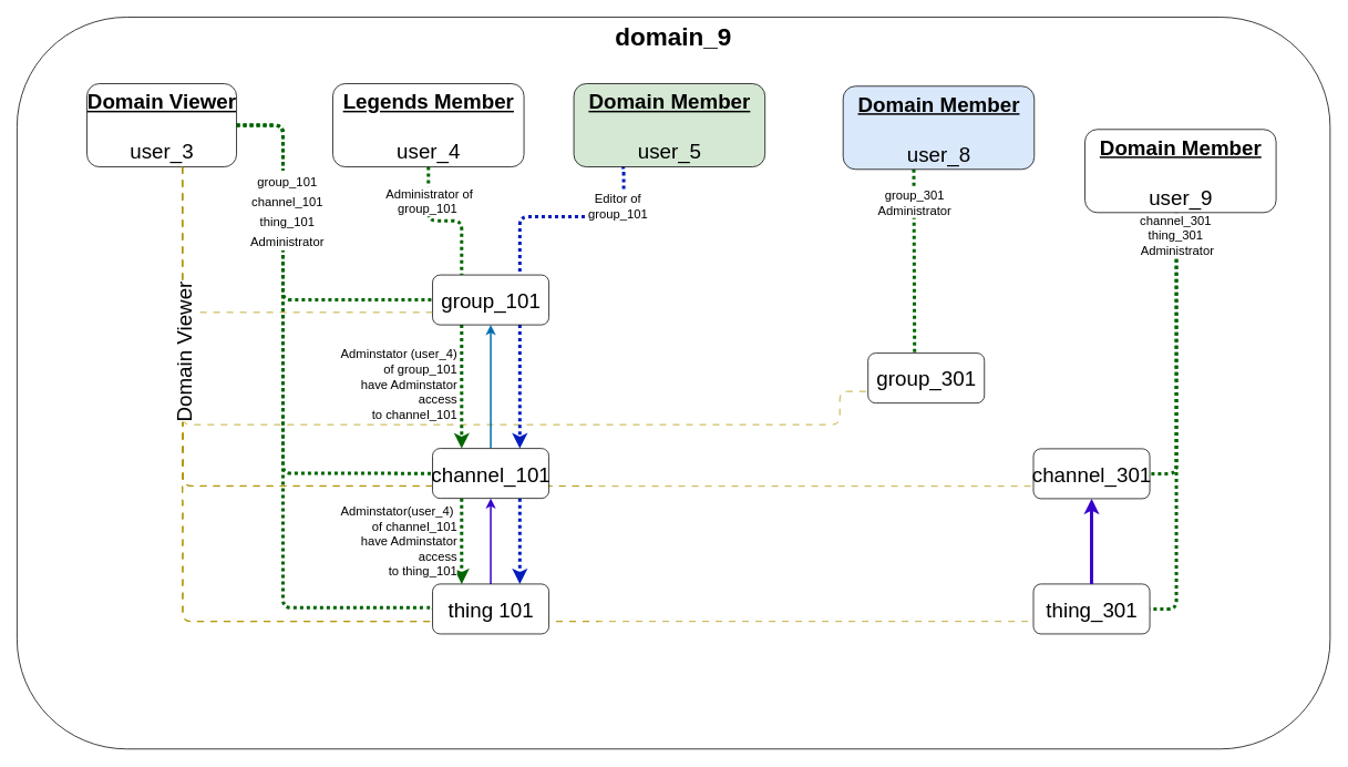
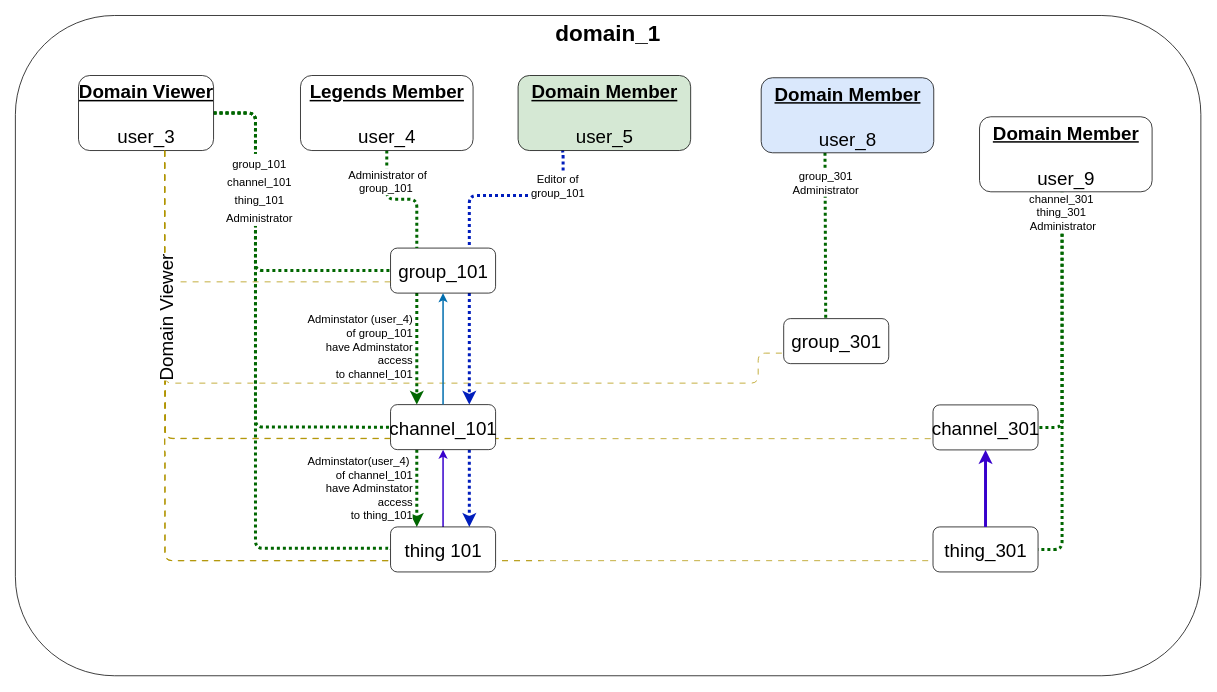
  <mxCell id="0" />
  <mxCell id="1" style="locked=1;" parent="0" />
  <mxCell id="2" style="edgeStyle=none;html=1;entryX=0.5;entryY=0;entryDx=0;entryDy=0;" parent="1" edge="1"><mxGeometry relative="1" as="geometry"><mxPoint x="1186" y="190" as="sourcePoint" /></mxGeometry></mxCell>
  <mxCell id="3" style="edgeStyle=none;html=1;" parent="1" source="49" target="27" edge="1"><mxGeometry relative="1" as="geometry" /></mxCell>
  <mxCell id="4" style="edgeStyle=none;html=1;entryX=0.75;entryY=1;entryDx=0;entryDy=0;strokeWidth=4;" parent="1" target="23" edge="1"><mxGeometry relative="1" as="geometry"><mxPoint x="762.289" y="538.63" as="sourcePoint" /></mxGeometry></mxCell>
  <mxCell id="5" style="edgeStyle=none;html=1;exitX=0.25;exitY=1;exitDx=0;exitDy=0;entryX=0.25;entryY=0;entryDx=0;entryDy=0;" parent="1" source="51" target="52" edge="1"><mxGeometry relative="1" as="geometry" /></mxCell>
  <mxCell id="6" style="edgeStyle=none;html=1;exitX=0.75;exitY=1;exitDx=0;exitDy=0;entryX=0.75;entryY=0;entryDx=0;entryDy=0;" parent="1" source="23" target="27" edge="1"><mxGeometry relative="1" as="geometry" /></mxCell>
  <mxCell id="7" value="Domain_1_container" style="locked=1;" parent="0" />
- <mxCell id="8" value="&lt;font style=&quot;font-size: 30px;&quot;&gt;&lt;b style=&quot;&quot;&gt;domain_9&lt;/b&gt;&lt;/font&gt;" style="rounded=1;whiteSpace=wrap;html=1;verticalAlign=top;fillColor=default;" parent="7" vertex="1"><mxGeometry x="20" y="20" width="1580" height="880" as="geometry" /></mxCell>
+ <mxCell id="8" value="&lt;font style=&quot;font-size: 30px;&quot;&gt;&lt;b style=&quot;&quot;&gt;domain_1&lt;/b&gt;&lt;/font&gt;" style="rounded=1;whiteSpace=wrap;html=1;verticalAlign=top;fillColor=default;" parent="7" vertex="1"><mxGeometry x="20" y="20" width="1580" height="880" as="geometry" /></mxCell>
  <mxCell id="9" value="Domain_1_entities" style="locked=1;" parent="0" />
  <mxCell id="10" value="Domain_1_Users" style="locked=1;" parent="0" />
  <mxCell id="11" style="edgeStyle=orthogonalEdgeStyle;html=1;entryX=0;entryY=0.5;entryDx=0;entryDy=0;dashed=1;dashPattern=1 1;strokeColor=#006600;strokeWidth=4;fontSize=20;endArrow=none;endFill=0;" parent="10" source="19" target="23" edge="1"><mxGeometry relative="1" as="geometry"><Array as="points"><mxPoint x="340" y="150" /><mxPoint x="340" y="360" /></Array></mxGeometry></mxCell>
  <mxCell id="12" style="edgeStyle=orthogonalEdgeStyle;html=1;entryX=0;entryY=0.5;entryDx=0;entryDy=0;dashed=1;dashPattern=1 1;strokeColor=#006600;strokeWidth=4;fontSize=20;endArrow=none;endFill=0;" parent="10" source="19" target="27" edge="1"><mxGeometry relative="1" as="geometry"><Array as="points"><mxPoint x="340" y="150" /><mxPoint x="340" y="569" /></Array></mxGeometry></mxCell>
  <mxCell id="13" style="edgeStyle=orthogonalEdgeStyle;html=1;entryX=0;entryY=0.5;entryDx=0;entryDy=0;dashed=1;dashPattern=1 1;strokeColor=#006600;strokeWidth=4;fontSize=20;endArrow=none;endFill=0;" parent="10" source="19" target="49" edge="1"><mxGeometry relative="1" as="geometry"><Array as="points"><mxPoint x="340" y="150" /><mxPoint x="340" y="730" /><mxPoint x="520" y="730" /></Array></mxGeometry></mxCell>
  <mxCell id="14" value="&lt;font style=&quot;font-size: 15px;&quot;&gt;group_101&lt;br&gt;channel_101&lt;br&gt;thing_101&lt;br&gt;Administrator&lt;/font&gt;" style="edgeLabel;html=1;align=center;verticalAlign=middle;resizable=0;points=[];fontSize=20;" parent="13" vertex="1" connectable="0"><mxGeometry x="-0.525" y="4" relative="1" as="geometry"><mxPoint y="-37" as="offset" /></mxGeometry></mxCell>
  <mxCell id="15" style="edgeStyle=orthogonalEdgeStyle;html=1;entryX=0;entryY=0.75;entryDx=0;entryDy=0;dashed=1;dashPattern=8 8;fillColor=#e3c800;strokeColor=#B09500;endArrow=none;endFill=0;" parent="10" source="19" edge="1"><mxGeometry relative="1" as="geometry"><Array as="points"><mxPoint x="219" y="492" /><mxPoint x="220" y="584" /></Array><mxPoint x="720" y="583.63" as="targetPoint" /></mxGeometry></mxCell>
  <mxCell id="16" style="edgeStyle=orthogonalEdgeStyle;html=1;entryX=0;entryY=0.75;entryDx=0;entryDy=0;dashed=1;dashPattern=8 8;fillColor=#e3c800;strokeColor=#B09500;endArrow=none;endFill=0;" parent="10" source="19" edge="1"><mxGeometry relative="1" as="geometry"><Array as="points"><mxPoint x="219" y="747" /></Array><mxPoint x="720" y="746.63" as="targetPoint" /></mxGeometry></mxCell>
  <mxCell id="17" style="edgeStyle=orthogonalEdgeStyle;html=1;entryX=0;entryY=0.75;entryDx=0;entryDy=0;dashed=1;dashPattern=8 8;strokeColor=#B09500;strokeWidth=1;fontSize=15;endArrow=none;endFill=0;fillColor=#e3c800;" parent="10" source="19" target="51" edge="1"><mxGeometry relative="1" as="geometry"><Array as="points"><mxPoint x="219" y="510" /><mxPoint x="1010" y="510" /><mxPoint x="1010" y="470" /><mxPoint x="1060" y="470" /><mxPoint x="1060" y="469" /></Array></mxGeometry></mxCell>
  <mxCell id="18" style="edgeStyle=orthogonalEdgeStyle;html=1;entryX=0;entryY=0.75;entryDx=0;entryDy=0;dashed=1;dashPattern=8 8;strokeColor=#B09500;strokeWidth=1;fontSize=15;endArrow=none;endFill=0;fillColor=#e3c800;" parent="10" source="19" target="52" edge="1"><mxGeometry relative="1" as="geometry"><Array as="points"><mxPoint x="219" y="492" /><mxPoint x="220" y="492" /><mxPoint x="220" y="584" /></Array></mxGeometry></mxCell>
  <mxCell id="19" value="&lt;font style=&quot;font-size: 25px;&quot;&gt;&lt;b&gt;&lt;u&gt;Domain Viewer&lt;/u&gt;&lt;/b&gt;&lt;br&gt;&lt;br&gt;user_3&lt;/font&gt;" style="rounded=1;html=1;fontSize=25;verticalAlign=top;" parent="10" vertex="1"><mxGeometry x="104.13" y="100" width="180" height="100" as="geometry" /></mxCell>
  <mxCell id="20" style="edgeStyle=orthogonalEdgeStyle;html=1;exitX=0.25;exitY=1;exitDx=0;exitDy=0;entryX=0.25;entryY=0;entryDx=0;entryDy=0;dashed=1;dashPattern=1 1;strokeWidth=4;endArrow=classic;endFill=1;fillColor=#fa6800;strokeColor=#006600;" parent="10" source="23" target="27" edge="1"><mxGeometry relative="1" as="geometry" /></mxCell>
  <mxCell id="21" value="Adminstator (user_4)&lt;br&gt;of group_101 &lt;br&gt;have Adminstator &lt;br&gt;access &lt;br&gt;to channel_101" style="edgeLabel;html=1;align=right;verticalAlign=middle;resizable=0;points=[];fontSize=15;" parent="20" vertex="1" connectable="0"><mxGeometry x="-0.135" relative="1" as="geometry"><mxPoint x="-5" y="6" as="offset" /></mxGeometry></mxCell>
  <mxCell id="22" style="edgeStyle=none;html=1;exitX=0.75;exitY=1;exitDx=0;exitDy=0;entryX=0.75;entryY=0;entryDx=0;entryDy=0;fillColor=#0050ef;strokeColor=#001DBC;dashed=1;dashPattern=1 1;strokeWidth=4;" parent="10" source="23" target="27" edge="1"><mxGeometry relative="1" as="geometry" /></mxCell>
  <mxCell id="23" value="group_101&lt;span style=&quot;color: rgba(0, 0, 0, 0); font-family: monospace; font-size: 0px; text-align: start;&quot;&gt;%3CmxGraphModel%3E%3Croot%3E%3CmxCell%20id%3D%220%22%2F%3E%3CmxCell%20id%3D%221%22%20parent%3D%220%22%2F%3E%3CmxCell%20id%3D%222%22%20value%3D%22Group%202%22%20style%3D%22rounded%3D1%3Bhtml%3D1%3BfontSize%3D25%3B%22%20vertex%3D%221%22%20parent%3D%221%22%3E%3CmxGeometry%20x%3D%22509.996%22%20y%3D%22220%22%20width%3D%2296.424%22%20height%3D%2240%22%20as%3D%22geometry%22%2F%3E%3C%2FmxCell%3E%3C%2Froot%3E%3C%2FmxGraphModel%3&lt;/span&gt;" style="rounded=1;html=1;fontSize=25;" parent="10" vertex="1"><mxGeometry x="520" y="330" width="140" height="60" as="geometry" /></mxCell>
  <mxCell id="24" style="edgeStyle=orthogonalEdgeStyle;html=1;exitX=0.25;exitY=1;exitDx=0;exitDy=0;entryX=0.25;entryY=0;entryDx=0;entryDy=0;dashed=1;dashPattern=1 1;strokeWidth=4;endArrow=classic;endFill=1;fillColor=#fa6800;strokeColor=#006600;" parent="10" source="27" target="49" edge="1"><mxGeometry relative="1" as="geometry" /></mxCell>
  <mxCell id="25" value="Adminstator(user_4)&amp;nbsp;&lt;br&gt;&lt;div style=&quot;&quot;&gt;of channel_101&lt;/div&gt;have Adminstator &lt;br&gt;access&lt;br&gt;to thing_101" style="edgeLabel;html=1;align=right;verticalAlign=middle;resizable=0;points=[];fontSize=15;" parent="24" vertex="1" connectable="0"><mxGeometry x="-0.186" y="-1" relative="1" as="geometry"><mxPoint x="-4" y="9" as="offset" /></mxGeometry></mxCell>
  <mxCell id="26" style="edgeStyle=none;html=1;exitX=0.75;exitY=1;exitDx=0;exitDy=0;entryX=0.75;entryY=0;entryDx=0;entryDy=0;dashed=1;dashPattern=1 1;strokeWidth=4;fillColor=#0050ef;strokeColor=#001DBC;" parent="10" source="27" target="49" edge="1"><mxGeometry relative="1" as="geometry" /></mxCell>
  <mxCell id="27" value="channel_101&lt;span style=&quot;color: rgba(0, 0, 0, 0); font-family: monospace; font-size: 0px; text-align: start;&quot;&gt;%3CmxGraphModel%3E%3Croot%3E%3CmxCell%20id%3D%220%22%2F%3E%3CmxCell%20id%3D%221%22%20parent%3D%220%22%2F%3E%3CmxCell%20id%3D%222%22%20value%3D%22Group%202%22%20style%3D%22rounded%3D1%3Bhtml%3D1%3BfontSize%3D25%3B%22%20vertex%3D%221%22%20parent%3D%221%22%3E%3CmxGeometry%20x%3D%22509.996%22%20y%3D%22220%22%20width%3D%2296.424%22%20height%3D%2240%22%20as%3D%22geometry%22%2F%3E%3C%2FmxCell%3E%3C%2Froot%3E%3C%2FmxGraphModel%3&lt;/span&gt;" style="rounded=1;html=1;fontSize=25;" parent="10" vertex="1"><mxGeometry x="520" y="538.63" width="140" height="60" as="geometry" /></mxCell>
  <mxCell id="28" style="edgeStyle=orthogonalEdgeStyle;html=1;entryX=0.25;entryY=0;entryDx=0;entryDy=0;dashed=1;dashPattern=1 1;strokeWidth=4;endArrow=none;endFill=0;fillColor=#fa6800;strokeColor=#006600;" parent="10" source="30" target="23" edge="1"><mxGeometry relative="1" as="geometry" /></mxCell>
  <mxCell id="29" value="&lt;font style=&quot;font-size: 15px;&quot;&gt;&lt;font style=&quot;font-size: 15px;&quot;&gt;&amp;nbsp;Administrator of&amp;nbsp;&lt;br&gt;&lt;/font&gt;group_101&amp;nbsp;&lt;/font&gt;" style="edgeLabel;html=1;align=center;verticalAlign=middle;resizable=0;points=[];" parent="28" vertex="1" connectable="0"><mxGeometry x="0.417" y="1" relative="1" as="geometry"><mxPoint x="-41" y="-40" as="offset" /></mxGeometry></mxCell>
  <mxCell id="30" value="&lt;font style=&quot;font-size: 25px;&quot;&gt;&lt;b&gt;&lt;u&gt;Legends Member&lt;/u&gt;&lt;/b&gt;&lt;br&gt;&lt;br&gt;user_4&lt;/font&gt;" style="rounded=1;html=1;fontSize=25;verticalAlign=top;" parent="10" vertex="1"><mxGeometry x="400" y="100" width="230" height="100" as="geometry" /></mxCell>
  <mxCell id="31" style="edgeStyle=orthogonalEdgeStyle;html=1;dashed=1;dashPattern=1 1;strokeWidth=4;endArrow=none;endFill=0;fillColor=#0050ef;strokeColor=#001DBC;exitX=0.25;exitY=1;exitDx=0;exitDy=0;entryX=0.75;entryY=0;entryDx=0;entryDy=0;" parent="10" source="33" target="23" edge="1"><mxGeometry relative="1" as="geometry"><Array as="points"><mxPoint x="750" y="200" /><mxPoint x="750" y="260" /><mxPoint x="625" y="260" /></Array></mxGeometry></mxCell>
  <mxCell id="32" value="&lt;font style=&quot;font-size: 15px;&quot;&gt;Editor of&amp;nbsp;&lt;br&gt;&lt;/font&gt;&lt;span style=&quot;font-size: 15px;&quot;&gt;group_101&amp;nbsp;&lt;/span&gt;" style="edgeLabel;html=1;align=center;verticalAlign=middle;resizable=0;points=[];" parent="31" vertex="1" connectable="0"><mxGeometry x="-0.617" y="-6" relative="1" as="geometry"><mxPoint as="offset" /></mxGeometry></mxCell>
  <mxCell id="33" value="&lt;font style=&quot;font-size: 25px;&quot;&gt;&lt;b&gt;&lt;u&gt;Domain Member&lt;/u&gt;&lt;/b&gt;&lt;br&gt;&lt;br&gt;user_5&lt;br&gt;&lt;/font&gt;" style="rounded=1;html=1;fontSize=25;verticalAlign=top;fillColor=#d5e8d4;" parent="10" vertex="1"><mxGeometry x="690" y="100" width="230" height="100" as="geometry" /></mxCell>
  <mxCell id="34" style="edgeStyle=orthogonalEdgeStyle;html=1;entryX=1;entryY=0.5;entryDx=0;entryDy=0;dashed=1;dashPattern=1 1;strokeColor=#006600;strokeWidth=4;endArrow=none;endFill=0;" parent="10" source="37" target="52" edge="1"><mxGeometry relative="1" as="geometry"><Array as="points"><mxPoint x="1415" y="569" /></Array></mxGeometry></mxCell>
  <mxCell id="35" style="edgeStyle=orthogonalEdgeStyle;html=1;entryX=1;entryY=0.5;entryDx=0;entryDy=0;dashed=1;dashPattern=1 1;strokeColor=#006600;strokeWidth=4;endArrow=none;endFill=0;" parent="10" source="37" target="53" edge="1"><mxGeometry relative="1" as="geometry"><Array as="points"><mxPoint x="1415" y="732" /></Array></mxGeometry></mxCell>
  <mxCell id="36" value="channel_301&amp;nbsp;&lt;br&gt;thing_301&amp;nbsp;&lt;br&gt;Administrator" style="edgeLabel;html=1;align=center;verticalAlign=middle;resizable=0;points=[];fontSize=15;" parent="35" vertex="1" connectable="0"><mxGeometry x="-0.532" y="-2" relative="1" as="geometry"><mxPoint x="2" y="-93" as="offset" /></mxGeometry></mxCell>
  <mxCell id="37" value="&lt;font style=&quot;font-size: 25px;&quot;&gt;&lt;b&gt;&lt;u&gt;Domain Member&lt;/u&gt;&lt;/b&gt;&lt;br&gt;&lt;br&gt;user_9&lt;/font&gt;" style="rounded=1;html=1;fontSize=25;verticalAlign=top;" parent="10" vertex="1"><mxGeometry x="1305" y="155" width="230" height="100" as="geometry" /></mxCell>
  <mxCell id="38" style="edgeStyle=orthogonalEdgeStyle;html=1;dashed=1;dashPattern=1 1;strokeColor=#006600;strokeWidth=4;endArrow=none;endFill=0;" parent="10" edge="1"><mxGeometry relative="1" as="geometry"><mxPoint x="1099.029" y="203" as="sourcePoint" /><mxPoint x="1100" y="424" as="targetPoint" /><Array as="points"><mxPoint x="1100" y="203" /></Array></mxGeometry></mxCell>
  <mxCell id="39" value="&lt;font style=&quot;font-size: 15px;&quot;&gt;group_301 &lt;br&gt;Administrator&lt;/font&gt;" style="edgeLabel;html=1;align=center;verticalAlign=middle;resizable=0;points=[];" parent="38" vertex="1" connectable="0"><mxGeometry x="-0.259" relative="1" as="geometry"><mxPoint y="-42" as="offset" /></mxGeometry></mxCell>
  <mxCell id="40" value="&lt;font style=&quot;font-size: 25px;&quot;&gt;&lt;b&gt;&lt;u&gt;Domain Member&lt;/u&gt;&lt;/b&gt;&lt;br&gt;&lt;br&gt;user_8&lt;/font&gt;" style="rounded=1;html=1;fontSize=25;verticalAlign=top;fillColor=#dae8fc;" parent="10" vertex="1"><mxGeometry x="1014" y="103" width="230" height="100" as="geometry" /></mxCell>
  <mxCell id="41" style="edgeStyle=orthogonalEdgeStyle;html=1;entryX=0;entryY=0.75;entryDx=0;entryDy=0;dashed=1;dashPattern=8 8;strokeColor=#B09500;strokeWidth=1;fontSize=15;endArrow=none;endFill=0;fillColor=#e3c800;" parent="10" source="19" target="53" edge="1"><mxGeometry relative="1" as="geometry"><Array as="points"><mxPoint x="219" y="747" /></Array></mxGeometry></mxCell>
  <mxCell id="42" value="Legends" style="locked=1;" parent="0" />
  <mxCell id="43" style="edgeStyle=orthogonalEdgeStyle;html=1;entryX=0;entryY=0.75;entryDx=0;entryDy=0;strokeColor=#B09500;dashed=1;dashPattern=8 8;endArrow=none;endFill=0;" parent="42" source="19" target="23" edge="1"><mxGeometry relative="1" as="geometry"><Array as="points"><mxPoint x="219" y="375" /></Array></mxGeometry></mxCell>
  <mxCell id="44" style="edgeStyle=orthogonalEdgeStyle;html=1;entryX=0;entryY=0.75;entryDx=0;entryDy=0;strokeColor=#B09500;dashed=1;dashPattern=8 8;endArrow=none;endFill=0;" parent="42" source="19" target="27" edge="1"><mxGeometry relative="1" as="geometry"><Array as="points"><mxPoint x="219" y="492" /><mxPoint x="220" y="584" /></Array></mxGeometry></mxCell>
  <mxCell id="45" style="edgeStyle=orthogonalEdgeStyle;html=1;entryX=0;entryY=0.75;entryDx=0;entryDy=0;strokeColor=#B09500;dashed=1;dashPattern=8 8;endArrow=none;endFill=0;" parent="42" source="19" target="49" edge="1"><mxGeometry relative="1" as="geometry"><Array as="points"><mxPoint x="219" y="602" /><mxPoint x="220" y="602" /><mxPoint x="220" y="747" /></Array></mxGeometry></mxCell>
  <mxCell id="46" value="&lt;span style=&quot;font-size: 25px;&quot;&gt;Domain Viewer&lt;/span&gt;" style="edgeLabel;html=1;align=center;verticalAlign=middle;resizable=0;points=[];rotation=-90;" parent="45" vertex="1" connectable="0"><mxGeometry x="-0.471" y="1" relative="1" as="geometry"><mxPoint as="offset" /></mxGeometry></mxCell>
  <mxCell id="47" value="user_entities" style="locked=1;" parent="0" />
  <mxCell id="48" style="edgeStyle=none;html=1;strokeColor=#3700CC;strokeWidth=2;" parent="47" source="49" target="27" edge="1"><mxGeometry relative="1" as="geometry" /></mxCell>
  <mxCell id="49" value="thing 101&lt;span style=&quot;color: rgba(0, 0, 0, 0); font-family: monospace; font-size: 0px; text-align: start;&quot;&gt;%3CmxGraphModel%3E%3Croot%3E%3CmxCell%20id%3D%220%22%2F%3E%3CmxCell%20id%3D%221%22%20parent%3D%220%22%2F%3E%3CmxCell%20id%3D%222%22%20value%3D%22Group%202%22%20style%3D%22rounded%3D1%3Bhtml%3D1%3BfontSize%3D25%3B%22%20vertex%3D%221%22%20parent%3D%221%22%3E%3CmxGeometry%20x%3D%22509.996%22%20y%3D%22220%22%20width%3D%2296.424%22%20height%3D%2240%22%20as%3D%22geometry%22%2F%3E%3C%2FmxCell%3E%3C%2Froot%3E%3C%2FmxGraphModel%3&lt;/span&gt;" style="rounded=1;html=1;fontSize=25;" parent="47" vertex="1"><mxGeometry x="520" y="701.63" width="140" height="60" as="geometry" /></mxCell>
  <mxCell id="50" style="edgeStyle=none;html=1;strokeColor=#006EAF;strokeWidth=2;" parent="47" source="27" target="23" edge="1"><mxGeometry relative="1" as="geometry" /></mxCell>
  <mxCell id="51" value="group_301&lt;span style=&quot;color: rgba(0, 0, 0, 0); font-family: monospace; font-size: 0px; text-align: start;&quot;&gt;%3CmxGraphModel%3E%3Croot%3E%3CmxCell%20id%3D%220%22%2F%3E%3CmxCell%20id%3D%221%22%20parent%3D%220%22%2F%3E%3CmxCell%20id%3D%222%22%20value%3D%22Group%202%22%20style%3D%22rounded%3D1%3Bhtml%3D1%3BfontSize%3D25%3B%22%20vertex%3D%221%22%20parent%3D%221%22%3E%3CmxGeometry%20x%3D%22509.996%22%20y%3D%22220%22%20width%3D%2296.424%22%20height%3D%2240%22%20as%3D%22geometry%22%2F%3E%3C%2FmxCell%3E%3C%2Froot%3E%3C%2FmxGraphModel%3&lt;/span&gt;" style="rounded=1;html=1;fontSize=25;" parent="47" vertex="1"><mxGeometry x="1044" y="424" width="140" height="60" as="geometry" /></mxCell>
  <mxCell id="52" value="channel_301&lt;span style=&quot;color: rgba(0, 0, 0, 0); font-family: monospace; font-size: 0px; text-align: start;&quot;&gt;%3CmxGraphModel%3E%3Croot%3E%3CmxCell%20id%3D%220%22%2F%3E%3CmxCell%20id%3D%221%22%20parent%3D%220%22%2F%3E%3CmxCell%20id%3D%222%22%20value%3D%22Group%202%22%20style%3D%22rounded%3D1%3Bhtml%3D1%3BfontSize%3D25%3B%22%20vertex%3D%221%22%20parent%3D%221%22%3E%3CmxGeometry%20x%3D%22509.996%22%20y%3D%22220%22%20width%3D%2296.424%22%20height%3D%2240%22%20as%3D%22geometry%22%2F%3E%3C%2FmxCell%3E%3C%2Froot%3E%3C%2FmxGraphModel%3&lt;/span&gt;" style="rounded=1;html=1;fontSize=25;" parent="47" vertex="1"><mxGeometry x="1243" y="539" width="140" height="60" as="geometry" /></mxCell>
  <mxCell id="53" value="thing_301&lt;span style=&quot;color: rgba(0, 0, 0, 0); font-family: monospace; font-size: 0px; text-align: start;&quot;&gt;%3CmxGraphModel%3E%3Croot%3E%3CmxCell%20id%3D%220%22%2F%3E%3CmxCell%20id%3D%221%22%20parent%3D%220%22%2F%3E%3CmxCell%20id%3D%222%22%20value%3D%22Group%202%22%20style%3D%22rounded%3D1%3Bhtml%3D1%3BfontSize%3D25%3B%22%20vertex%3D%221%22%20parent%3D%221%22%3E%3CmxGeometry%20x%3D%22509.996%22%20y%3D%22220%22%20width%3D%2296.424%22%20height%3D%2240%22%20as%3D%22geometry%22%2F%3E%3C%2FmxCell%3E%3C%2Froot%3E%3C%2FmxGraphModel%3&lt;/span&gt;" style="rounded=1;html=1;fontSize=25;" parent="47" vertex="1"><mxGeometry x="1243" y="701.63" width="140" height="60" as="geometry" /></mxCell>
  <mxCell id="54" style="edgeStyle=orthogonalEdgeStyle;html=1;fillColor=#6a00ff;strokeColor=#3700CC;strokeWidth=4;" parent="47" source="53" target="52" edge="1"><mxGeometry relative="1" as="geometry" /></mxCell>
